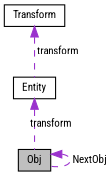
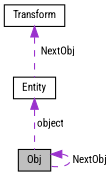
  digraph {
    fontname="Roboto Condensed"
    node [color=black fillcolor=white fontname="Roboto Condensed" fontsize=10 shape=record style=filled]
    edge [color=darkorchid3 dir=back fontname="Roboto Condensed" fontsize=10 labelfontname=Helvetica labelfontsize=10 style=dashed]
    n1 [fillcolor=grey75 fontcolor=black height=0.2 label=Obj width=0.4]
    n2 [height=0.2 label=Entity width=0.4]
    n3 [height=0.2 label=Transform width=0.4]
    n1 -> n1 [label=" NextObj"]
-   n2 -> n1 [label=" transform"]
-   n3 -> n2 [label=" transform"]
+   n2 -> n1 [label=" object"]
+   n3 -> n2 [label=" NextObj"]
  }
